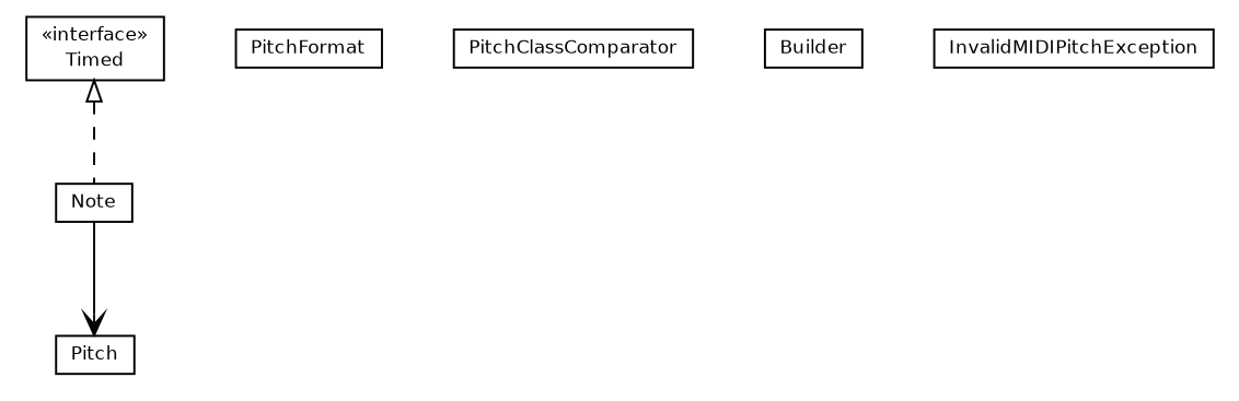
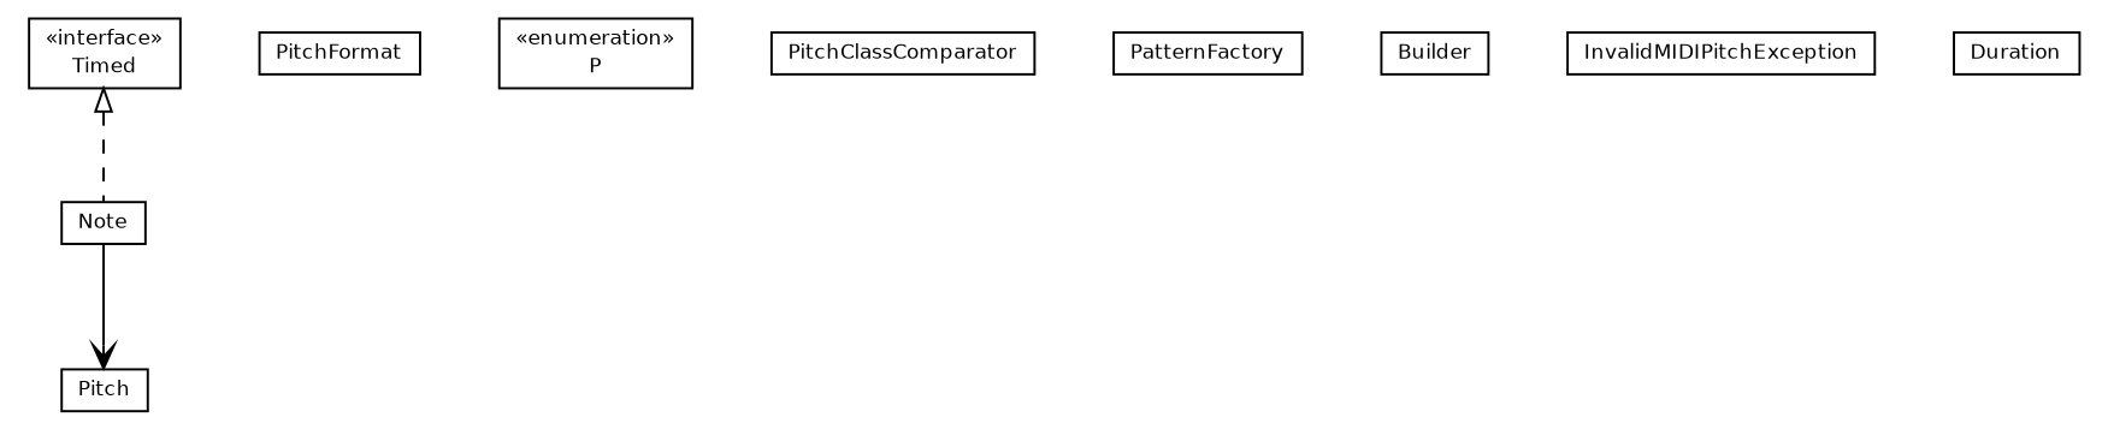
  digraph {
    nodesep=0.25
    ranksep=0.5
    node [fontcolor=black fontname=Helvetica fontsize=9.0 shape=plaintext]
    edge [fontname=Helvetica headport=p labelfontname=Helvetica labelfontsize=10 tailport=p]
    n1 [label=<<table title="com.rockhoppertech.music.Timed" border="0" cellborder="1" cellspacing="0" cellpadding="2" port="p" href="./Timed.html"> 		<tr><td><table border="0" cellspacing="0" cellpadding="1"> <tr><td align="center" balign="center"> &#171;interface&#187; </td></tr> <tr><td align="center" balign="center"> Timed </td></tr> 		</table></td></tr> 		</table>>]
    n2 [label=<<table title="com.rockhoppertech.music.Note" border="0" cellborder="1" cellspacing="0" cellpadding="2" port="p" href="./Note.html"> 		<tr><td><table border="0" cellspacing="0" cellpadding="1"> <tr><td align="center" balign="center"> Note </td></tr> 		</table></td></tr> 		</table>>]
    n3 [label=<<table title="com.rockhoppertech.music.Pitch" border="0" cellborder="1" cellspacing="0" cellpadding="2" port="p" href="./Pitch.html"> 		<tr><td><table border="0" cellspacing="0" cellpadding="1"> <tr><td align="center" balign="center"> Pitch </td></tr> 		</table></td></tr> 		</table>>]
    n4 [label=<<table title="com.rockhoppertech.music.PitchFormat" border="0" cellborder="1" cellspacing="0" cellpadding="2" port="p" href="./PitchFormat.html"> 		<tr><td><table border="0" cellspacing="0" cellpadding="1"> <tr><td align="center" balign="center"> PitchFormat </td></tr> 		</table></td></tr> 		</table>>]
+   n5 [label=<<table title="com.rockhoppertech.music.Pitch.P" border="0" cellborder="1" cellspacing="0" cellpadding="2" port="p" href="./Pitch.P.html"> 		<tr><td><table border="0" cellspacing="0" cellpadding="1"> <tr><td align="center" balign="center"> &#171;enumeration&#187; </td></tr> <tr><td align="center" balign="center"> P </td></tr> 		</table></td></tr> 		</table>>]
    n6 [label=<<table title="com.rockhoppertech.music.Pitch.PitchClassComparator" border="0" cellborder="1" cellspacing="0" cellpadding="2" port="p" href="./Pitch.PitchClassComparator.html"> 		<tr><td><table border="0" cellspacing="0" cellpadding="1"> <tr><td align="center" balign="center"> PitchClassComparator </td></tr> 		</table></td></tr> 		</table>>]
+   n7 [label=<<table title="com.rockhoppertech.music.PatternFactory" border="0" cellborder="1" cellspacing="0" cellpadding="2" port="p" href="./PatternFactory.html"> 		<tr><td><table border="0" cellspacing="0" cellpadding="1"> <tr><td align="center" balign="center"> PatternFactory </td></tr> 		</table></td></tr> 		</table>>]
    n8 [label=<<table title="com.rockhoppertech.music.Pattern.Builder" border="0" cellborder="1" cellspacing="0" cellpadding="2" port="p" href="./Pattern.Builder.html"> 		<tr><td><table border="0" cellspacing="0" cellpadding="1"> <tr><td align="center" balign="center"> Builder </td></tr> 		</table></td></tr> 		</table>>]
    n9 [label=<<table title="com.rockhoppertech.music.InvalidMIDIPitchException" border="0" cellborder="1" cellspacing="0" cellpadding="2" port="p" href="./InvalidMIDIPitchException.html"> 		<tr><td><table border="0" cellspacing="0" cellpadding="1"> <tr><td align="center" balign="center"> InvalidMIDIPitchException </td></tr> 		</table></td></tr> 		</table>>]
+   n10 [label=<<table title="com.rockhoppertech.music.Duration" border="0" cellborder="1" cellspacing="0" cellpadding="2" port="p" href="./Duration.html"> 		<tr><td><table border="0" cellspacing="0" cellpadding="1"> <tr><td align="center" balign="center"> Duration </td></tr> 		</table></td></tr> 		</table>>]
    n1 -> n2 [arrowtail=empty dir=back fontsize=10 style=dashed]
    n2 -> n3 [arrowhead=open color=black fontcolor=black fontsize=10.0]
  }
